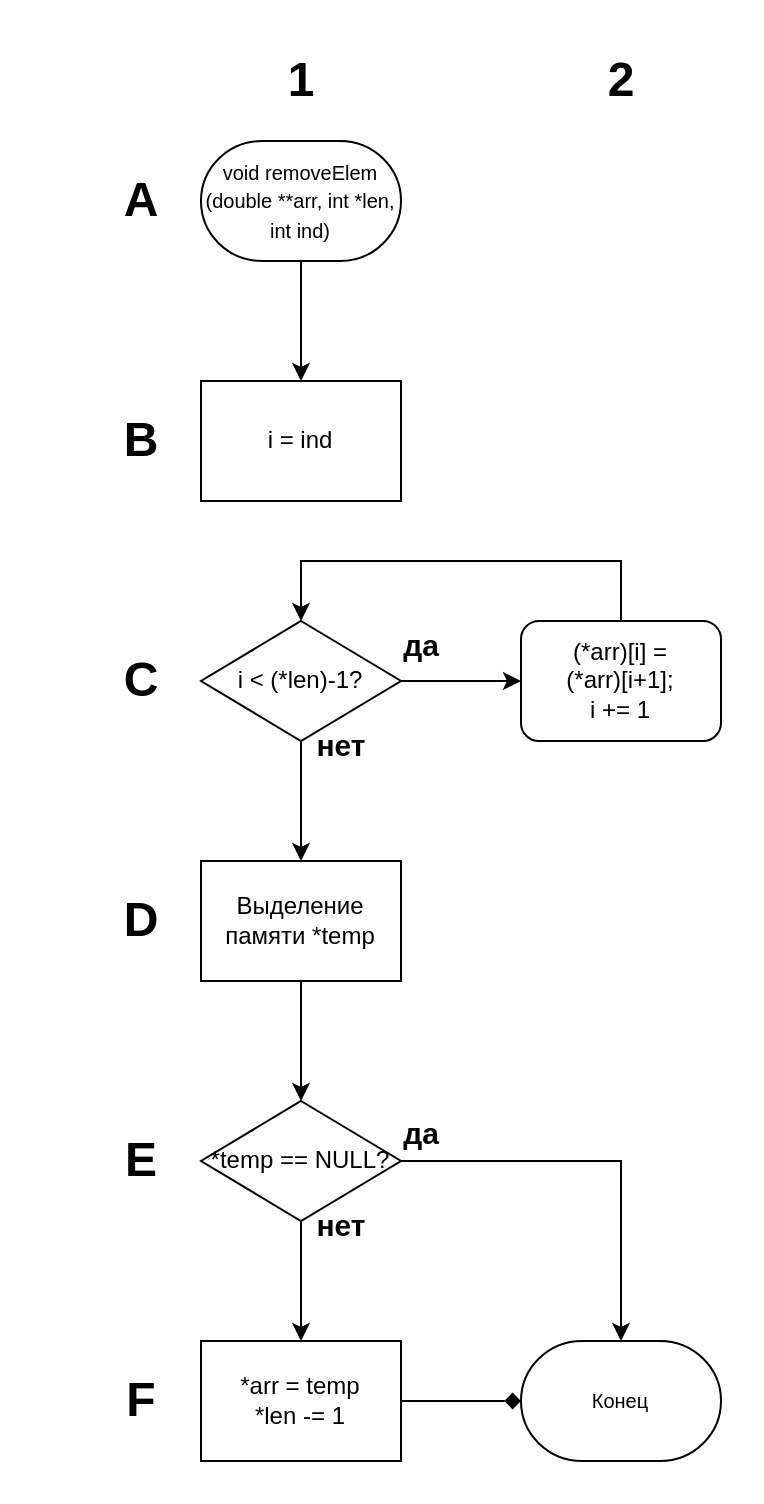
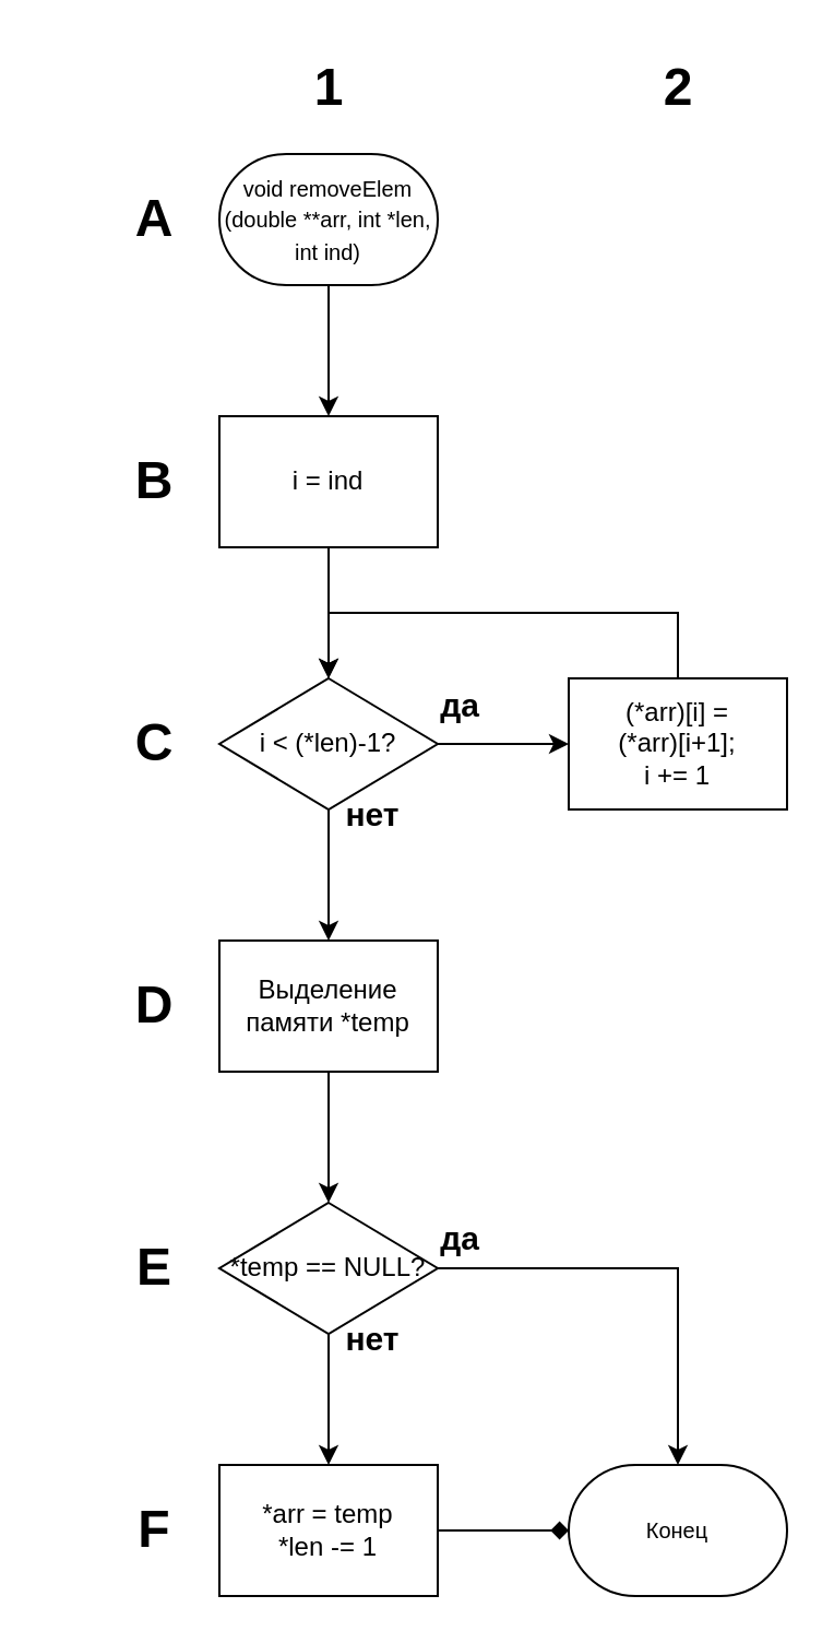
  <mxCell id="0" />
  <mxCell id="1" parent="0" />
  <mxCell id="2" value="" style="edgeStyle=orthogonalEdgeStyle;rounded=0;orthogonalLoop=1;jettySize=auto;html=1;" parent="1" source="3" target="21" edge="1"><mxGeometry relative="1" as="geometry" /></mxCell>
  <mxCell id="3" value="&lt;font style=&quot;font-size: 10px;&quot;&gt;void removeElem (double **arr, int *len, int ind)&lt;/font&gt;" style="strokeWidth=1;html=1;shape=mxgraph.flowchart.terminator;whiteSpace=wrap;" parent="1" vertex="1"><mxGeometry x="100" y="70" width="100" height="60" as="geometry" /></mxCell>
  <mxCell id="4" value="1" style="text;strokeColor=none;fillColor=none;html=1;fontSize=24;fontStyle=1;verticalAlign=middle;align=center;" parent="1" vertex="1"><mxGeometry x="100" width="100" height="40" as="geometry" y="20" /></mxCell>
  <mxCell id="5" value="2" style="text;strokeColor=none;fillColor=none;html=1;fontSize=24;fontStyle=1;verticalAlign=middle;align=center;" parent="1" vertex="1"><mxGeometry x="260" width="100" height="40" as="geometry" y="20" /></mxCell>
  <mxCell id="6" value="D" style="text;strokeColor=none;fillColor=none;html=1;fontSize=24;fontStyle=1;verticalAlign=middle;align=center;" parent="1" vertex="1"><mxGeometry x="20" y="440" width="100" height="40" as="geometry" /></mxCell>
  <mxCell id="7" value="C" style="text;strokeColor=none;fillColor=none;html=1;fontSize=24;fontStyle=1;verticalAlign=middle;align=center;" parent="1" vertex="1"><mxGeometry x="20" y="320" width="100" height="40" as="geometry" /></mxCell>
  <mxCell id="8" value="B" style="text;strokeColor=none;fillColor=none;html=1;fontSize=24;fontStyle=1;verticalAlign=middle;align=center;" parent="1" vertex="1"><mxGeometry x="20" y="200" width="100" height="40" as="geometry" /></mxCell>
  <mxCell id="9" value="A" style="text;strokeColor=none;fillColor=none;html=1;fontSize=24;fontStyle=1;verticalAlign=middle;align=center;" parent="1" vertex="1"><mxGeometry x="20" y="80" width="100" height="40" as="geometry" /></mxCell>
  <mxCell id="10" value="E" style="text;strokeColor=none;fillColor=none;html=1;fontSize=24;fontStyle=1;verticalAlign=middle;align=center;" parent="1" vertex="1"><mxGeometry x="20" y="560" width="100" height="40" as="geometry" /></mxCell>
  <mxCell id="11" value="F" style="text;strokeColor=none;fillColor=none;html=1;fontSize=24;fontStyle=1;verticalAlign=middle;align=center;" parent="1" vertex="1"><mxGeometry x="20" y="680" width="100" height="40" as="geometry" /></mxCell>
  <mxCell id="12" value="" style="edgeStyle=orthogonalEdgeStyle;rounded=0;orthogonalLoop=1;jettySize=auto;html=1;" parent="1" source="13" target="18" edge="1"><mxGeometry relative="1" as="geometry" /></mxCell>
  <mxCell id="13" value="*temp == NULL?" style="rhombus;whiteSpace=wrap;html=1;" parent="1" vertex="1"><mxGeometry x="100" y="550" width="100" height="60" as="geometry" /></mxCell>
  <mxCell id="14" value="&lt;font style=&quot;font-size: 15px;&quot;&gt;да&lt;/font&gt;" style="text;strokeColor=none;fillColor=none;html=1;fontSize=24;fontStyle=1;verticalAlign=middle;align=center;" parent="1" vertex="1"><mxGeometry x="160" y="544" width="100" height="40" as="geometry" /></mxCell>
  <mxCell id="15" value="&lt;span style=&quot;font-size: 10px;&quot;&gt;Конец&lt;/span&gt;" style="strokeWidth=1;html=1;shape=mxgraph.flowchart.terminator;whiteSpace=wrap;" parent="1" vertex="1"><mxGeometry x="260" y="670" width="100" height="60" as="geometry" /></mxCell>
  <mxCell id="16" style="edgeStyle=orthogonalEdgeStyle;rounded=0;orthogonalLoop=1;jettySize=auto;html=1;" parent="1" source="13" target="15" edge="1"><mxGeometry relative="1" as="geometry"><mxPoint x="310" y="660" as="targetPoint" /><Array as="points"><mxPoint x="310" y="580" /></Array></mxGeometry></mxCell>
  <mxCell id="17" value="" style="edgeStyle=orthogonalEdgeStyle;rounded=0;orthogonalLoop=1;jettySize=auto;html=1;endArrow=diamond;" parent="1" source="18" target="15" edge="1"><mxGeometry relative="1" as="geometry" /></mxCell>
  <mxCell id="18" value="*arr = temp&lt;br&gt;*len -= 1" style="rounded=0;whiteSpace=wrap;html=1;" parent="1" vertex="1"><mxGeometry x="100" y="670" width="100" height="60" as="geometry" /></mxCell>
  <mxCell id="19" value="&lt;font style=&quot;font-size: 15px;&quot;&gt;нет&lt;/font&gt;" style="text;strokeColor=none;fillColor=none;html=1;fontSize=24;fontStyle=1;verticalAlign=middle;align=center;" parent="1" vertex="1"><mxGeometry x="120" y="590" width="100" height="40" as="geometry" /></mxCell>
+ <mxCell id="20" value="" style="edgeStyle=orthogonalEdgeStyle;rounded=0;orthogonalLoop=1;jettySize=auto;html=1;" parent="1" source="21" target="24" edge="1"><mxGeometry relative="1" as="geometry" /></mxCell>
  <mxCell id="21" value="i = ind" style="rounded=0;whiteSpace=wrap;html=1;" parent="1" vertex="1"><mxGeometry x="100" y="190" width="100" height="60" as="geometry" /></mxCell>
  <mxCell id="22" value="" style="edgeStyle=orthogonalEdgeStyle;rounded=0;orthogonalLoop=1;jettySize=auto;html=1;" parent="1" source="24" target="26" edge="1"><mxGeometry relative="1" as="geometry" /></mxCell>
  <mxCell id="23" value="" style="edgeStyle=orthogonalEdgeStyle;rounded=0;orthogonalLoop=1;jettySize=auto;html=1;" parent="1" source="24" edge="1"><mxGeometry relative="1" as="geometry"><mxPoint x="150" y="430" as="targetPoint" /></mxGeometry></mxCell>
  <mxCell id="24" value="i &amp;lt; (*len)-1?" style="rhombus;whiteSpace=wrap;html=1;" parent="1" vertex="1"><mxGeometry x="100" y="310" width="100" height="60" as="geometry" /></mxCell>
  <mxCell id="25" style="edgeStyle=orthogonalEdgeStyle;rounded=0;orthogonalLoop=1;jettySize=auto;html=1;entryX=0.5;entryY=0;entryDx=0;entryDy=0;" parent="1" source="26" target="24" edge="1"><mxGeometry relative="1" as="geometry"><mxPoint x="310" y="220" as="targetPoint" /><Array as="points"><mxPoint x="310" y="280" /><mxPoint x="150" y="280" /></Array></mxGeometry></mxCell>
- <mxCell id="26" value="(*arr)[i] =&lt;br&gt;(*arr)[i+1];&lt;br&gt;i += 1" style="whiteSpace=wrap;html=1;rounded=1;" parent="1" vertex="1"><mxGeometry x="260" y="310" width="100" height="60" as="geometry" /></mxCell>
+ <mxCell id="26" value="(*arr)[i] =&lt;br&gt;(*arr)[i+1];&lt;br&gt;i += 1" style="rounded=0;whiteSpace=wrap;html=1;" parent="1" vertex="1"><mxGeometry x="260" y="310" width="100" height="60" as="geometry" /></mxCell>
  <mxCell id="27" value="&lt;font style=&quot;font-size: 15px;&quot;&gt;да&lt;/font&gt;" style="text;strokeColor=none;fillColor=none;html=1;fontSize=24;fontStyle=1;verticalAlign=middle;align=center;" parent="1" vertex="1"><mxGeometry x="160" y="300" width="100" height="40" as="geometry" /></mxCell>
  <mxCell id="28" value="&lt;font style=&quot;font-size: 15px;&quot;&gt;нет&lt;/font&gt;" style="text;strokeColor=none;fillColor=none;html=1;fontSize=24;fontStyle=1;verticalAlign=middle;align=center;" parent="1" vertex="1"><mxGeometry x="120" y="350" width="100" height="40" as="geometry" /></mxCell>
  <mxCell id="29" style="edgeStyle=orthogonalEdgeStyle;rounded=0;orthogonalLoop=1;jettySize=auto;html=1;" edge="1" parent="1" source="30" target="13"><mxGeometry relative="1" as="geometry" /></mxCell>
  <mxCell id="30" value="Выделение памяти *temp" style="rounded=0;whiteSpace=wrap;html=1;" vertex="1" parent="1"><mxGeometry x="100" y="430" width="100" height="60" as="geometry" /></mxCell>
